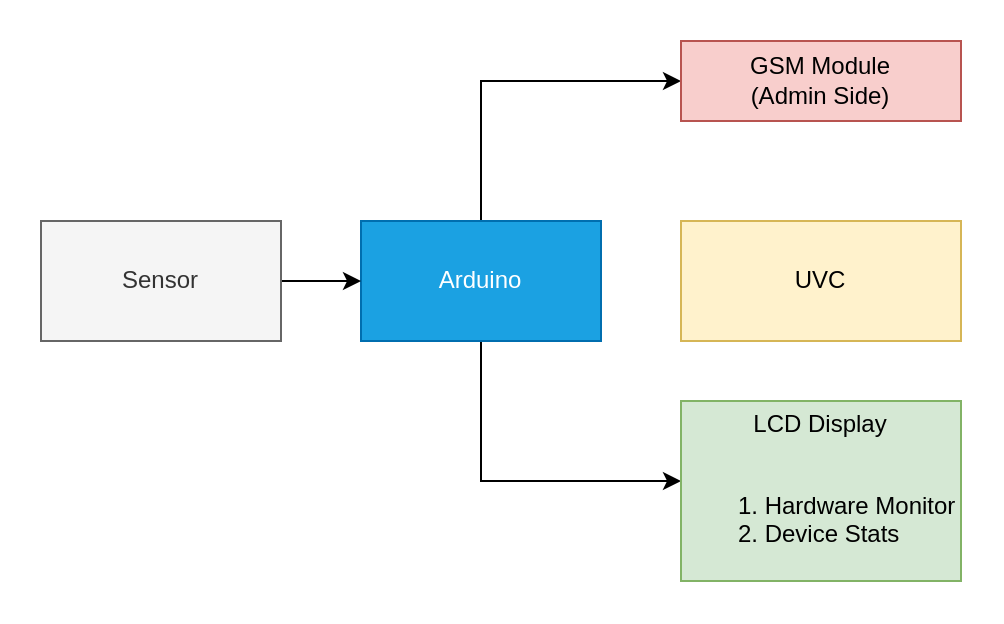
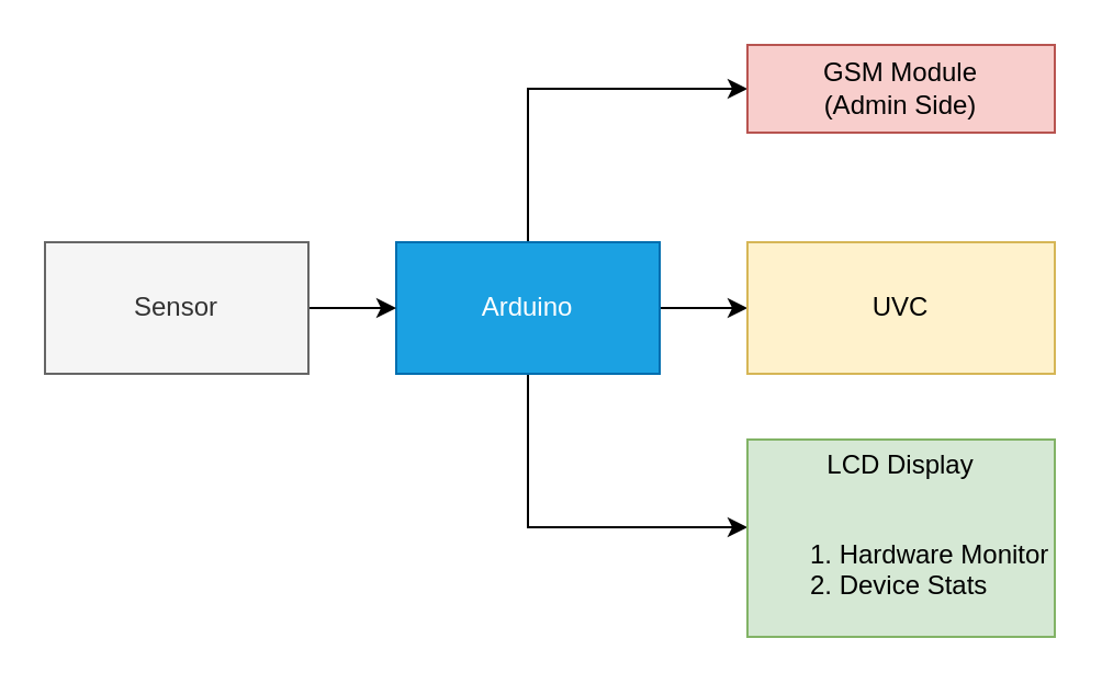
  <mxCell id="0" />
  <mxCell id="1" parent="0" />
+ <mxCell id="2" value="" style="edgeStyle=none;rounded=0;orthogonalLoop=1;jettySize=auto;html=1;endArrow=classic;endFill=1;" edge="1" parent="1" source="5" target="7"><mxGeometry relative="1" as="geometry" /></mxCell>
  <mxCell id="3" style="edgeStyle=none;rounded=0;orthogonalLoop=1;jettySize=auto;html=1;exitX=0.5;exitY=0;exitDx=0;exitDy=0;entryX=0;entryY=0.5;entryDx=0;entryDy=0;endArrow=classic;endFill=1;" edge="1" parent="1" source="5" target="6"><mxGeometry relative="1" as="geometry"><Array as="points"><mxPoint x="240" y="40" /></Array></mxGeometry></mxCell>
  <mxCell id="4" style="edgeStyle=none;rounded=0;orthogonalLoop=1;jettySize=auto;html=1;exitX=0.5;exitY=1;exitDx=0;exitDy=0;entryX=0;entryY=0.5;entryDx=0;entryDy=0;endArrow=classic;endFill=1;" edge="1" parent="1" source="5"><mxGeometry relative="1" as="geometry"><mxPoint x="340" y="240" as="targetPoint" /><Array as="points"><mxPoint x="240" y="240" /></Array></mxGeometry></mxCell>
  <mxCell id="5" value="Arduino" style="rounded=0;whiteSpace=wrap;html=1;fillColor=#1ba1e2;fontColor=#ffffff;strokeColor=#006EAF;" vertex="1" parent="1"><mxGeometry x="180" y="110" width="120" height="60" as="geometry" /></mxCell>
  <mxCell id="6" value="&lt;div&gt;GSM Module&lt;/div&gt;&lt;div&gt;(Admin Side)&lt;br&gt;&lt;/div&gt;" style="rounded=0;whiteSpace=wrap;html=1;fillColor=#f8cecc;strokeColor=#b85450;" vertex="1" parent="1"><mxGeometry x="340" y="20" width="140" height="40" as="geometry" /></mxCell>
  <mxCell id="7" value="UVC" style="rounded=0;whiteSpace=wrap;html=1;fillColor=#fff2cc;strokeColor=#d6b656;" vertex="1" parent="1"><mxGeometry x="340" y="110" width="140" height="60" as="geometry" /></mxCell>
  <mxCell id="8" value="&lt;div&gt;LCD Display&lt;/div&gt;&lt;div&gt;&lt;br&gt;&lt;/div&gt;&lt;div align=&quot;justify&quot;&gt;&lt;ol&gt;&lt;li&gt;Hardware Monitor&lt;/li&gt;&lt;li&gt;Device Stats&lt;/li&gt;&lt;/ol&gt;&lt;/div&gt;" style="rounded=0;whiteSpace=wrap;html=1;fillColor=#d5e8d4;strokeColor=#82b366;" vertex="1" parent="1"><mxGeometry x="340" y="200" width="140" height="90" as="geometry" /></mxCell>
  <mxCell id="9" style="edgeStyle=none;rounded=0;orthogonalLoop=1;jettySize=auto;html=1;exitX=1;exitY=0.5;exitDx=0;exitDy=0;entryX=0;entryY=0.5;entryDx=0;entryDy=0;endArrow=classic;endFill=1;" edge="1" parent="1" source="10" target="5"><mxGeometry relative="1" as="geometry" /></mxCell>
  <mxCell id="10" value="Sensor " style="rounded=0;whiteSpace=wrap;html=1;fillColor=#f5f5f5;fontColor=#333333;strokeColor=#666666;" vertex="1" parent="1"><mxGeometry x="20" y="110" width="120" height="60" as="geometry" /></mxCell>
